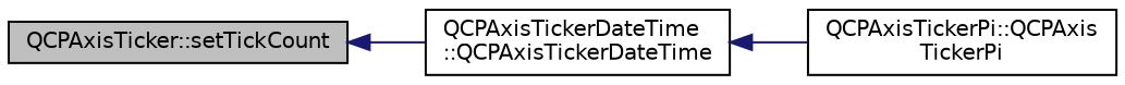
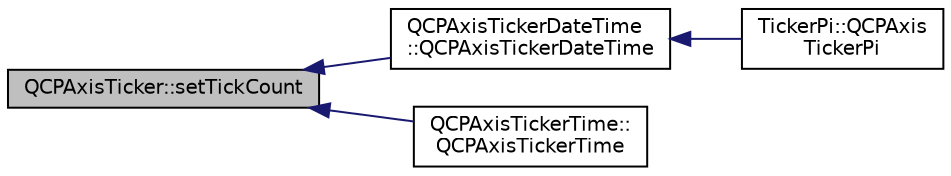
  digraph {
    rankdir=LR
    node [color=black fillcolor=white fontname=Helvetica fontsize=10 shape=record style=filled]
    edge [color=midnightblue dir=back fontname=Helvetica fontsize=10 labelfontname=Helvetica labelfontsize=10 style=solid]
    n1 [fillcolor=grey75 fontcolor=black height=0.2 label="QCPAxisTicker::setTickCount" width=0.4]
    n2 [height=0.2 label="QCPAxisTickerDateTime\l::QCPAxisTickerDateTime" width=0.4]
-   n4 [height=0.2 label="QCPAxisTickerPi::QCPAxis\lTickerPi" width=0.4]
+   n3 [height=0.2 label="QCPAxisTickerTime::\lQCPAxisTickerTime" width=0.4]
+   n4 [height=0.2 label="TickerPi::QCPAxis\lTickerPi" width=0.4]
    n1 -> n2
+   n1 -> n3
    n2 -> n4
  }
